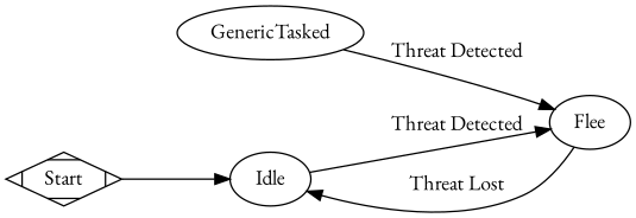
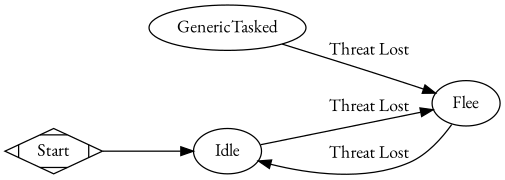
  digraph {
    compound=true
    fontname="EB Garamond"
    nodesep=.55
    rankdir=LR
    node [fontname="EB Garamond"]
    edge [fontname="EB Garamond"]
    n1 [label=Idle]
    n2 [label=Flee]
    n3 [label=GenericTasked]
    Start [shape=Mdiamond]
-   n1 -> n2 [label="Threat Detected"]
+   n1 -> n2 [label="Threat Lost"]
    n2 -> n1 [label="Threat Lost"]
-   n3 -> n2 [label="Threat Detected"]
+   n3 -> n2 [label="Threat Lost"]
    Start -> n1
  }
